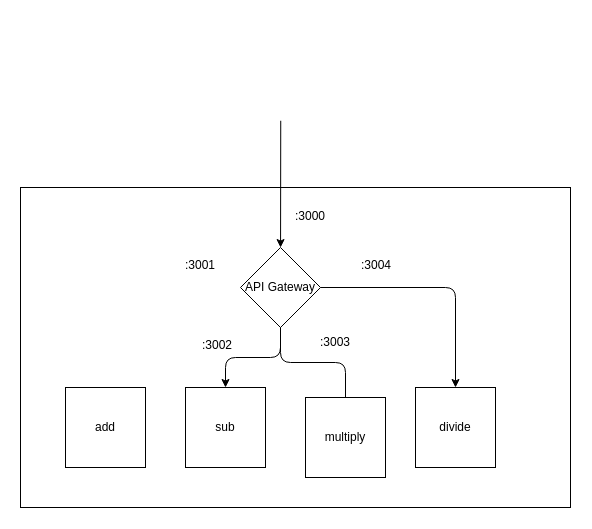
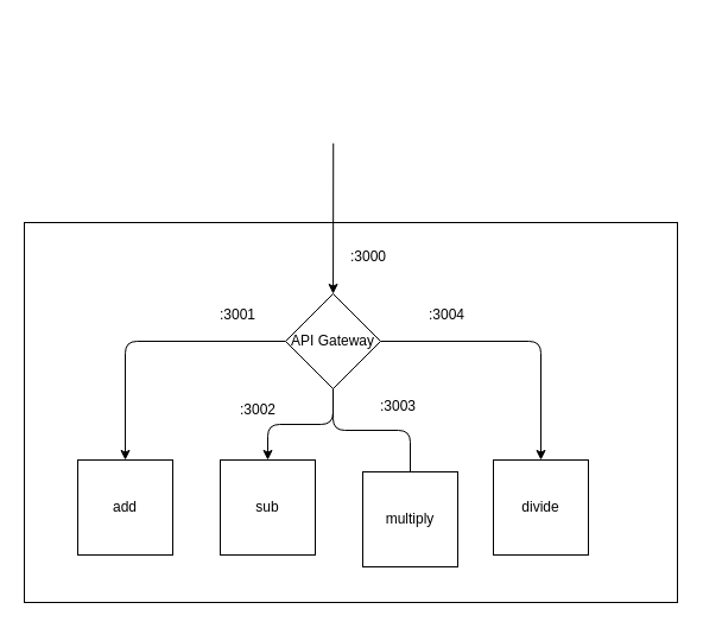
  <mxCell id="0" />
  <mxCell id="1" parent="0" />
  <mxCell id="2" value="" style="group" parent="1" vertex="1" connectable="0"><mxGeometry x="20" y="187" width="550" height="320" as="geometry" /></mxCell>
  <mxCell id="3" value="" style="rounded=0;whiteSpace=wrap;html=1;fontColor=#FFFFFF;" parent="2" vertex="1"><mxGeometry width="550" height="320" as="geometry" /></mxCell>
  <mxCell id="4" value="MicroCalc" style="text;html=1;strokeColor=none;fillColor=none;align=center;verticalAlign=middle;whiteSpace=wrap;rounded=0;fontColor=#FFFFFF;" parent="2" vertex="1"><mxGeometry x="15" y="10" width="60" height="30" as="geometry" /></mxCell>
  <mxCell id="5" value="API Gateway" style="rhombus;whiteSpace=wrap;html=1;aspect=fixed;" parent="2" vertex="1"><mxGeometry x="220" y="60" width="80" height="80" as="geometry" /></mxCell>
  <mxCell id="6" value=":3002" style="text;html=1;strokeColor=none;fillColor=none;align=center;verticalAlign=middle;whiteSpace=wrap;rounded=0;" parent="2" vertex="1"><mxGeometry x="167" y="143" width="60" height="30" as="geometry" /></mxCell>
  <mxCell id="7" value=":3004" style="text;html=1;strokeColor=none;fillColor=none;align=center;verticalAlign=middle;whiteSpace=wrap;rounded=0;" parent="2" vertex="1"><mxGeometry x="326" y="63" width="60" height="30" as="geometry" /></mxCell>
  <mxCell id="8" value=":3001" style="text;html=1;strokeColor=none;fillColor=none;align=center;verticalAlign=middle;whiteSpace=wrap;rounded=0;" parent="2" vertex="1"><mxGeometry x="150" y="63" width="60" height="30" as="geometry" /></mxCell>
  <mxCell id="9" value=":3003" style="text;html=1;strokeColor=none;fillColor=none;align=center;verticalAlign=middle;whiteSpace=wrap;rounded=0;" parent="2" vertex="1"><mxGeometry x="285" y="140" width="60" height="30" as="geometry" /></mxCell>
  <mxCell id="10" value=":3000" style="text;html=1;strokeColor=none;fillColor=none;align=center;verticalAlign=middle;whiteSpace=wrap;rounded=0;" vertex="1" parent="2"><mxGeometry x="260" y="14" width="60" height="30" as="geometry" /></mxCell>
  <mxCell id="11" value="add" style="whiteSpace=wrap;html=1;aspect=fixed;" parent="1" vertex="1"><mxGeometry x="65" y="387" width="80" height="80" as="geometry" /></mxCell>
  <mxCell id="12" value="sub" style="whiteSpace=wrap;html=1;aspect=fixed;" parent="1" vertex="1"><mxGeometry x="185" y="387" width="80" height="80" as="geometry" /></mxCell>
  <mxCell id="13" value="multiply" style="whiteSpace=wrap;html=1;aspect=fixed;" parent="1" vertex="1"><mxGeometry x="305" y="397" width="80" height="80" as="geometry" /></mxCell>
  <mxCell id="14" value="divide" style="whiteSpace=wrap;html=1;aspect=fixed;" parent="1" vertex="1"><mxGeometry x="415" y="387" width="80" height="80" as="geometry" /></mxCell>
  <mxCell id="15" style="edgeStyle=none;html=1;fontColor=#FFFFFF;" parent="1" source="16" target="5" edge="1"><mxGeometry relative="1" as="geometry" /></mxCell>
  <mxCell id="16" value="" style="sketch=0;pointerEvents=1;shadow=0;dashed=0;html=1;strokeColor=none;fillColor=#FFFFFF;aspect=fixed;labelPosition=center;verticalLabelPosition=bottom;verticalAlign=top;align=center;outlineConnect=0;shape=mxgraph.vvd.web_browser;fontColor=#FFFFFF;" parent="1" vertex="1"><mxGeometry x="231" y="50" width="98.59" height="70" as="geometry" /></mxCell>
  <mxCell id="17" value="Web Client" style="text;html=1;strokeColor=none;fillColor=none;align=center;verticalAlign=middle;whiteSpace=wrap;rounded=0;fontColor=#FFFFFF;" parent="1" vertex="1"><mxGeometry x="225" y="20" width="80" height="30" as="geometry" /></mxCell>
+ <mxCell id="18" style="edgeStyle=orthogonalEdgeStyle;html=1;entryX=0.5;entryY=0;entryDx=0;entryDy=0;fontColor=#FFFFFF;" parent="1" source="5" target="11" edge="1"><mxGeometry relative="1" as="geometry" /></mxCell>
  <mxCell id="19" style="edgeStyle=orthogonalEdgeStyle;html=1;fontColor=#FFFFFF;" parent="1" source="5" target="12" edge="1"><mxGeometry relative="1" as="geometry" /></mxCell>
  <mxCell id="20" style="edgeStyle=orthogonalEdgeStyle;html=1;entryX=0.5;entryY=0;entryDx=0;entryDy=0;fontColor=#FFFFFF;" parent="1" source="5" target="14" edge="1"><mxGeometry relative="1" as="geometry" /></mxCell>
  <mxCell id="21" value="" style="edgeStyle=orthogonalEdgeStyle;html=1;fontColor=#FFFFFF;endArrow=none;entryX=0.5;entryY=0;entryDx=0;entryDy=0;" parent="1" source="5" target="13" edge="1"><mxGeometry relative="1" as="geometry"><mxPoint x="280" y="327" as="sourcePoint" /><mxPoint x="345" y="387" as="targetPoint" /></mxGeometry></mxCell>
